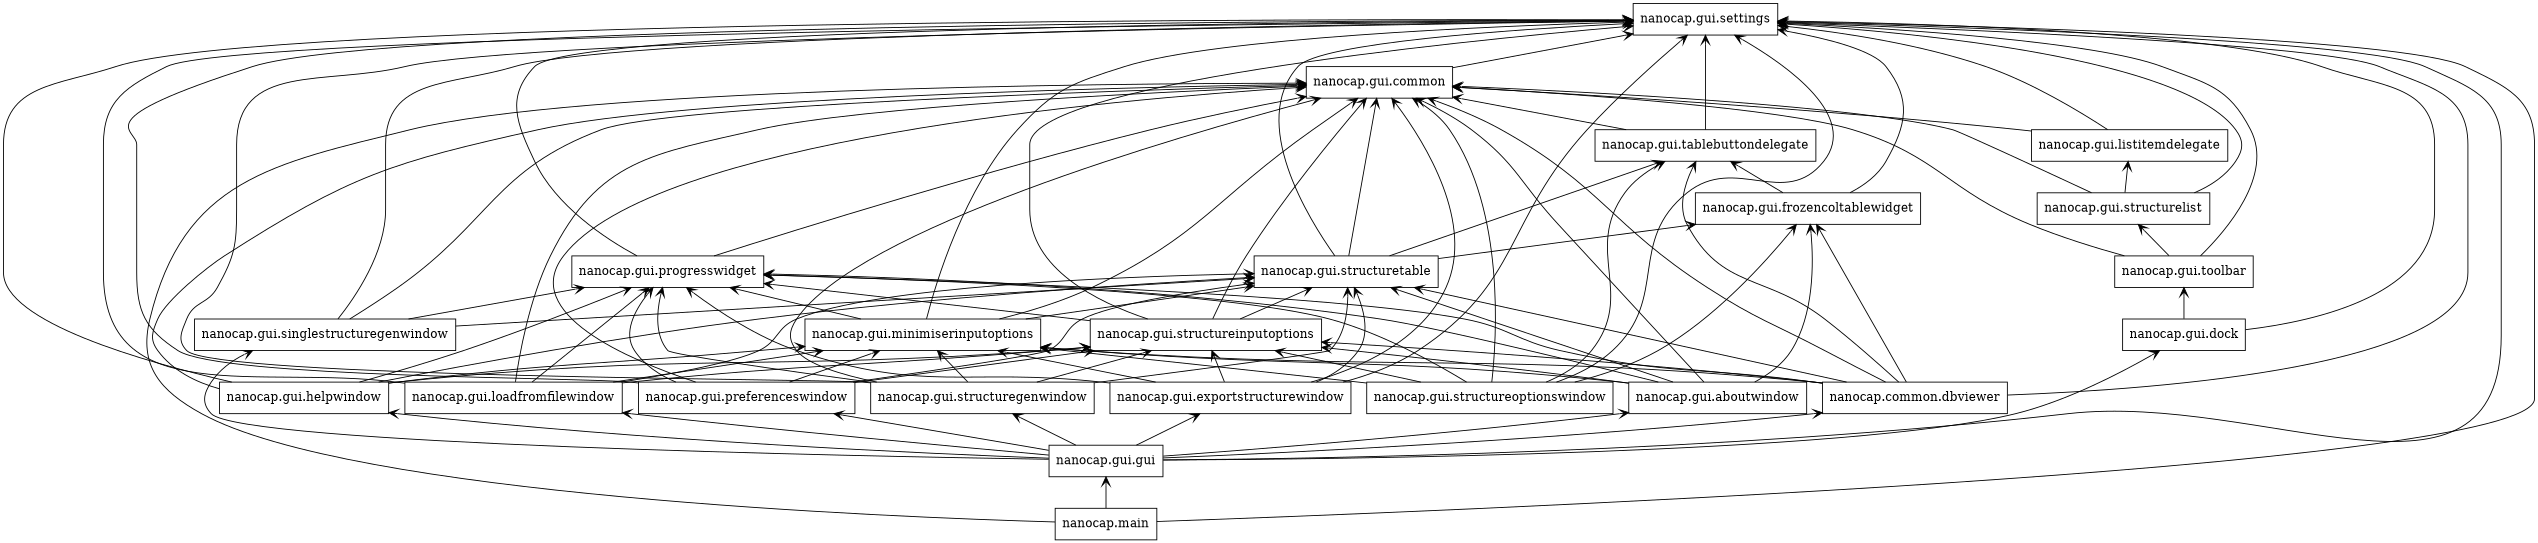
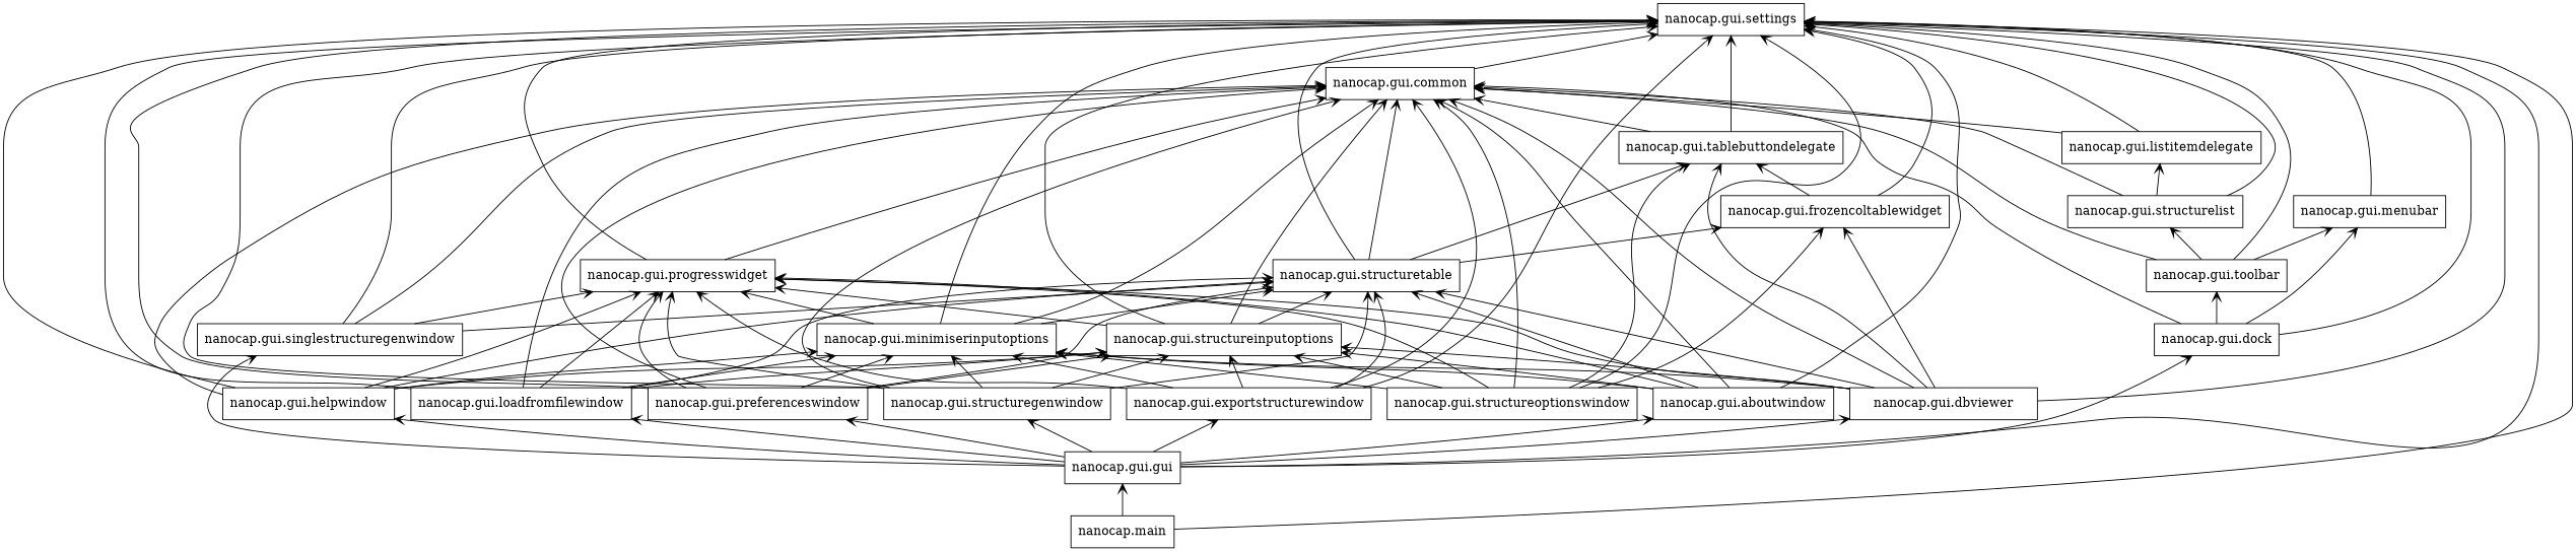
  digraph {
    rankdir=BT
    node [shape=box]
    edge [arrowhead=open arrowtail=none]
    n1 [label="nanocap.gui.aboutwindow"]
    n2 [label="nanocap.gui.common"]
    n3 [label="nanocap.gui.minimiserinputoptions"]
    n4 [label="nanocap.gui.progresswidget"]
    n5 [label="nanocap.gui.settings"]
    n6 [label="nanocap.gui.structureinputoptions"]
    n7 [label="nanocap.gui.structuretable"]
    n8 [label="nanocap.gui.frozencoltablewidget"]
    n9 [label="nanocap.gui.tablebuttondelegate"]
-   n10 [label="nanocap.common.dbviewer"]
+   n10 [label="nanocap.gui.dbviewer"]
    n11 [label="nanocap.gui.dock"]
+   n12 [label="nanocap.gui.menubar"]
    n13 [label="nanocap.gui.toolbar"]
    n14 [label="nanocap.gui.structurelist"]
    n15 [label="nanocap.gui.exportstructurewindow"]
    n16 [label="nanocap.gui.gui"]
    n17 [label="nanocap.gui.helpwindow"]
    n18 [label="nanocap.gui.loadfromfilewindow"]
    n19 [label="nanocap.gui.preferenceswindow"]
    n20 [label="nanocap.gui.singlestructuregenwindow"]
    n21 [label="nanocap.gui.structuregenwindow"]
    n22 [label="nanocap.gui.listitemdelegate"]
    n23 [label="nanocap.gui.structureoptionswindow"]
    n24 [label="nanocap.main"]
    n1 -> n2
    n1 -> n3
    n1 -> n4
-   n1 -> n8
+   n1 -> n5
    n1 -> n6
    n1 -> n7
    n2 -> n5
    n3 -> n2
    n3 -> n4
    n3 -> n5
    n3 -> n7
    n4 -> n2
    n4 -> n5
    n6 -> n2
    n6 -> n4
    n6 -> n5
    n6 -> n7
    n7 -> n2
    n7 -> n5
    n7 -> n8
    n7 -> n9
    n8 -> n5
    n8 -> n9
    n9 -> n2
    n9 -> n5
    n10 -> n2
    n10 -> n3
    n10 -> n4
    n10 -> n5
    n10 -> n6
    n10 -> n7
    n10 -> n8
    n10 -> n9
-   n24 -> n2
+   n11 -> n2
    n11 -> n5
+   n11 -> n12
    n11 -> n13
+   n12 -> n5
    n13 -> n2
    n13 -> n5
+   n13 -> n12
    n13 -> n14
    n14 -> n2
    n14 -> n5
    n14 -> n22
    n15 -> n2
    n15 -> n3
    n15 -> n4
    n15 -> n5
    n15 -> n6
    n15 -> n7
    n16 -> n1
    n16 -> n5
    n16 -> n10
    n16 -> n11
    n16 -> n15
    n16 -> n17
    n16 -> n18
    n16 -> n19
    n16 -> n20
    n16 -> n21
    n17 -> n2
    n17 -> n3
    n17 -> n4
    n17 -> n5
    n17 -> n6
    n17 -> n7
    n18 -> n2
    n18 -> n3
    n18 -> n4
    n18 -> n5
    n18 -> n6
    n18 -> n7
    n19 -> n2
    n19 -> n3
    n19 -> n4
    n19 -> n5
    n19 -> n6
    n19 -> n7
    n20 -> n2
    n20 -> n4
    n20 -> n5
    n20 -> n7
    n21 -> n2
    n21 -> n3
    n21 -> n4
    n21 -> n5
    n21 -> n6
    n21 -> n7
    n22 -> n2
    n22 -> n5
    n23 -> n2
    n23 -> n3
    n23 -> n4
    n23 -> n5
    n23 -> n6
    n23 -> n8
    n23 -> n9
    n24 -> n5
    n24 -> n16
  }
